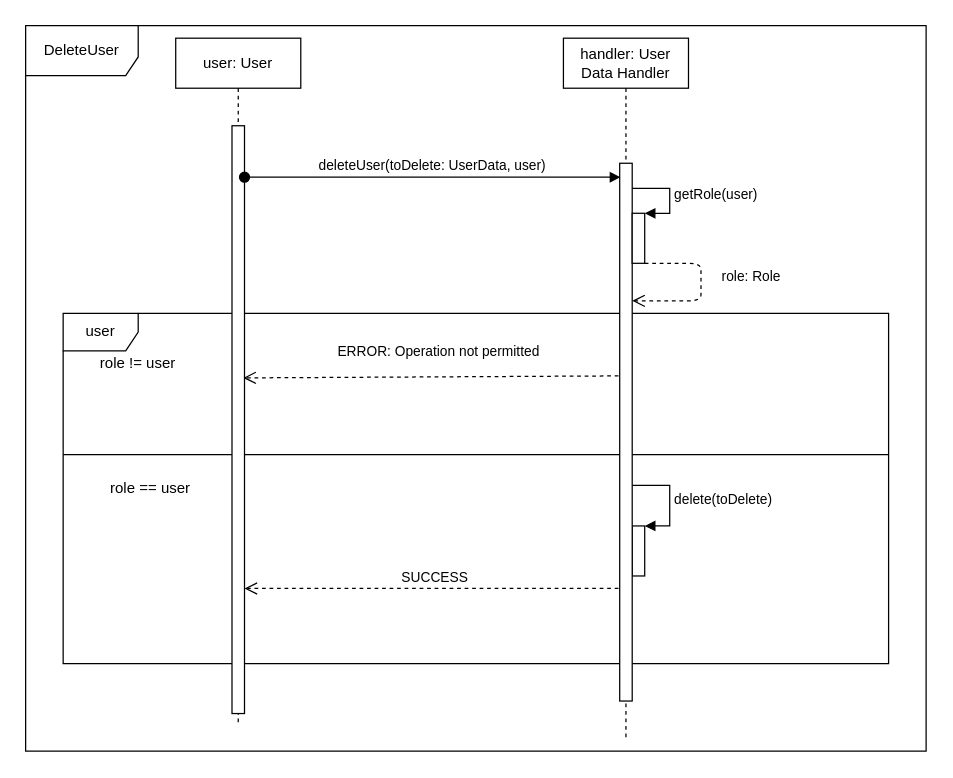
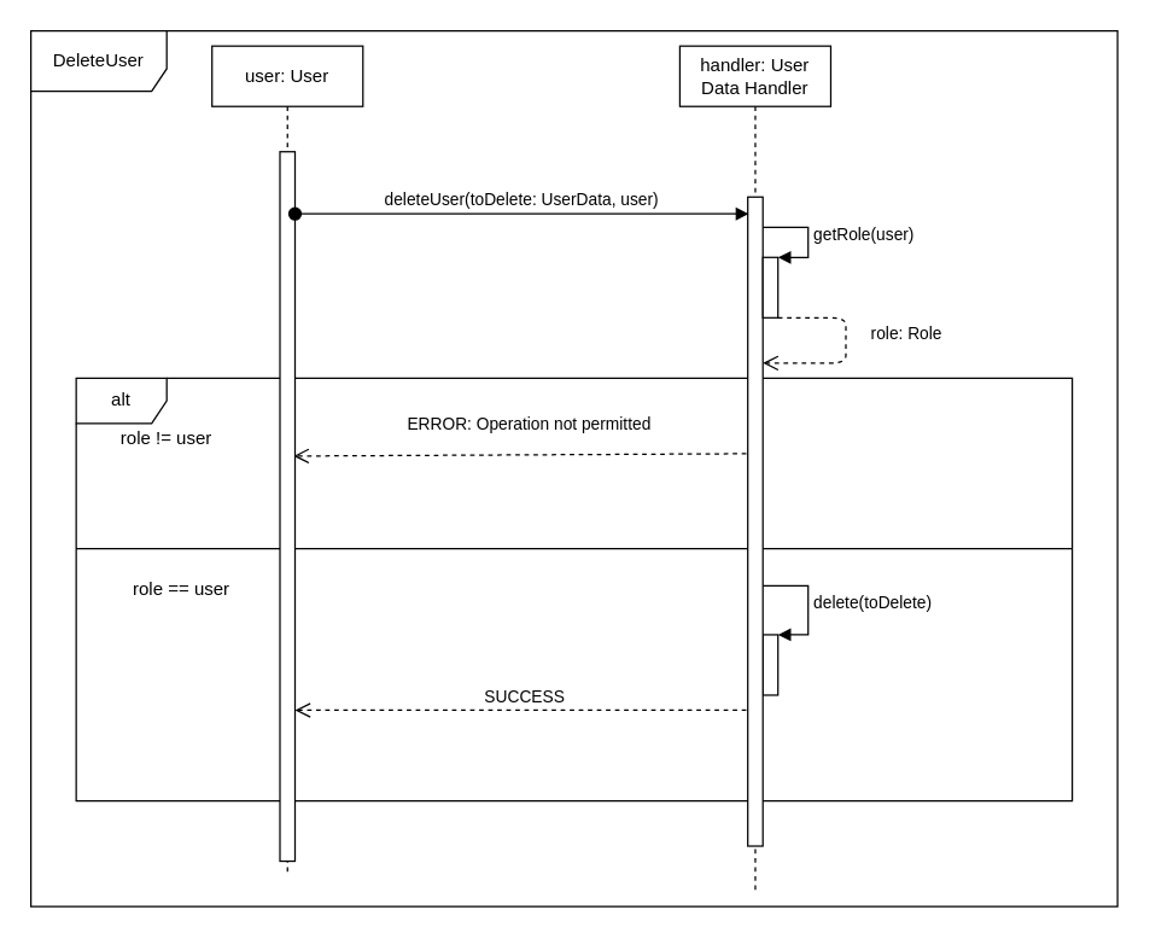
  <mxCell id="0" />
  <mxCell id="1" parent="0" />
  <mxCell id="2" value="DeleteUser" style="shape=umlFrame;whiteSpace=wrap;html=1;width=90;height=40;" vertex="1" parent="1"><mxGeometry x="20" y="20" width="720" height="580" as="geometry" /></mxCell>
  <mxCell id="3" value="" style="group" vertex="1" connectable="0" parent="1"><mxGeometry x="50" y="250" width="660" height="280" as="geometry" /></mxCell>
- <mxCell id="4" value="user" style="shape=umlFrame;whiteSpace=wrap;html=1;" vertex="1" parent="3"><mxGeometry width="660" height="280" as="geometry" /></mxCell>
+ <mxCell id="4" value="alt" style="shape=umlFrame;whiteSpace=wrap;html=1;" vertex="1" parent="3"><mxGeometry width="660" height="280" as="geometry" /></mxCell>
  <mxCell id="5" value="" style="line;strokeWidth=1;fillColor=none;align=left;verticalAlign=middle;spacingTop=-1;spacingLeft=3;spacingRight=3;rotatable=0;labelPosition=right;points=[];portConstraint=eastwest;" vertex="1" parent="3"><mxGeometry y="90" width="660" height="46" as="geometry" /></mxCell>
  <mxCell id="6" value="role != user" style="text;html=1;strokeColor=none;fillColor=none;align=center;verticalAlign=middle;whiteSpace=wrap;rounded=0;" vertex="1" parent="3"><mxGeometry x="-10" y="30" width="140" height="20" as="geometry" /></mxCell>
  <mxCell id="7" value="role == user" style="text;html=1;strokeColor=none;fillColor=none;align=center;verticalAlign=middle;whiteSpace=wrap;rounded=0;" vertex="1" parent="3"><mxGeometry x="20" y="130" width="100" height="20" as="geometry" /></mxCell>
  <mxCell id="8" value="ERROR: Operation not permitted" style="html=1;verticalAlign=bottom;endArrow=open;dashed=1;endSize=8;entryX=0.9;entryY=0.429;entryDx=0;entryDy=0;entryPerimeter=0;" edge="1" parent="3" target="12"><mxGeometry x="-0.02" y="-11" relative="1" as="geometry"><mxPoint x="450" y="50" as="sourcePoint" /><mxPoint x="370" y="50" as="targetPoint" /><mxPoint as="offset" /></mxGeometry></mxCell>
  <mxCell id="9" value="" style="html=1;points=[];perimeter=orthogonalPerimeter;" vertex="1" parent="3"><mxGeometry x="455" y="170" width="10" height="40" as="geometry" /></mxCell>
  <mxCell id="10" value="SUCCESS" style="html=1;verticalAlign=bottom;endArrow=open;dashed=1;endSize=8;" edge="1" parent="3" target="12"><mxGeometry relative="1" as="geometry"><mxPoint x="450" y="220" as="sourcePoint" /><mxPoint x="370" y="220" as="targetPoint" /></mxGeometry></mxCell>
  <mxCell id="11" value="user: User" style="shape=umlLifeline;perimeter=lifelinePerimeter;whiteSpace=wrap;html=1;container=1;collapsible=0;recursiveResize=0;outlineConnect=0;" vertex="1" parent="1"><mxGeometry x="140" y="30" width="100" height="550" as="geometry" /></mxCell>
  <mxCell id="12" value="" style="html=1;points=[];perimeter=orthogonalPerimeter;" vertex="1" parent="11"><mxGeometry x="45" y="70" width="10" height="470" as="geometry" /></mxCell>
  <mxCell id="13" value="handler: User Data Handler" style="shape=umlLifeline;perimeter=lifelinePerimeter;whiteSpace=wrap;html=1;container=1;collapsible=0;recursiveResize=0;outlineConnect=0;" vertex="1" parent="1"><mxGeometry x="450" y="30" width="100" height="560" as="geometry" /></mxCell>
  <mxCell id="14" value="" style="html=1;points=[];perimeter=orthogonalPerimeter;" vertex="1" parent="13"><mxGeometry x="45" y="100" width="10" height="430" as="geometry" /></mxCell>
  <mxCell id="15" value="" style="html=1;points=[];perimeter=orthogonalPerimeter;" vertex="1" parent="13"><mxGeometry x="55" y="140" width="10" height="40" as="geometry" /></mxCell>
  <mxCell id="16" value="getRole(user)" style="edgeStyle=orthogonalEdgeStyle;html=1;align=left;spacingLeft=2;endArrow=block;rounded=0;entryX=1;entryY=0;" edge="1" target="15" parent="13" source="14"><mxGeometry relative="1" as="geometry"><mxPoint x="60" y="120" as="sourcePoint" /><Array as="points"><mxPoint x="85" y="120" /><mxPoint x="85" y="140" /></Array></mxGeometry></mxCell>
  <mxCell id="17" value="role: Role" style="html=1;verticalAlign=bottom;endArrow=open;dashed=1;endSize=8;" edge="1" parent="13" source="15" target="14"><mxGeometry y="40" relative="1" as="geometry"><mxPoint x="40" y="240" as="sourcePoint" /><mxPoint x="-40" y="240" as="targetPoint" /><Array as="points"><mxPoint x="110" y="180" /><mxPoint x="110" y="190" /><mxPoint x="110" y="210" /></Array><mxPoint as="offset" /></mxGeometry></mxCell>
  <mxCell id="18" value="deleteUser(toDelete: UserData, user)" style="html=1;verticalAlign=bottom;startArrow=oval;endArrow=block;startSize=8;entryX=0.06;entryY=0.026;entryDx=0;entryDy=0;entryPerimeter=0;" edge="1" target="14" parent="1" source="12"><mxGeometry relative="1" as="geometry"><mxPoint x="435" y="130" as="sourcePoint" /></mxGeometry></mxCell>
  <mxCell id="19" value="delete(toDelete)" style="edgeStyle=orthogonalEdgeStyle;html=1;align=left;spacingLeft=2;endArrow=block;rounded=0;entryX=1;entryY=0;exitX=1.02;exitY=0.599;exitDx=0;exitDy=0;exitPerimeter=0;" edge="1" target="9" parent="1" source="14"><mxGeometry relative="1" as="geometry"><mxPoint x="510" y="410" as="sourcePoint" /><Array as="points"><mxPoint x="535" y="388" /><mxPoint x="535" y="420" /></Array></mxGeometry></mxCell>
